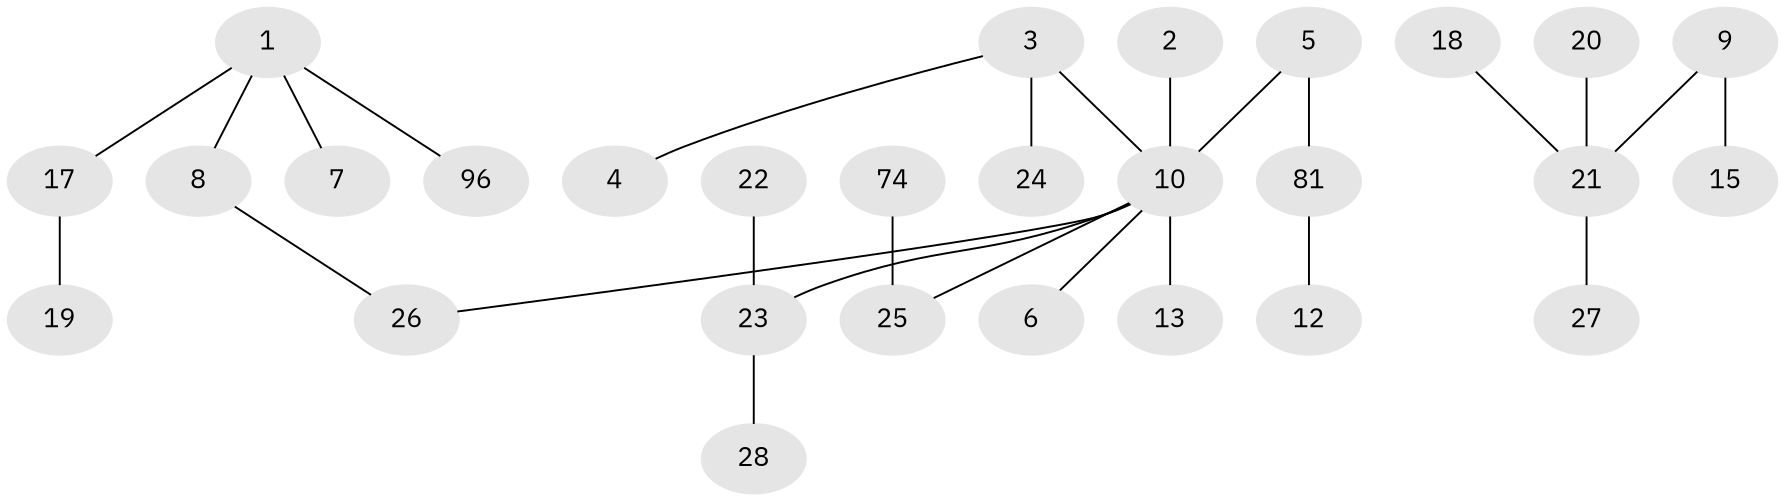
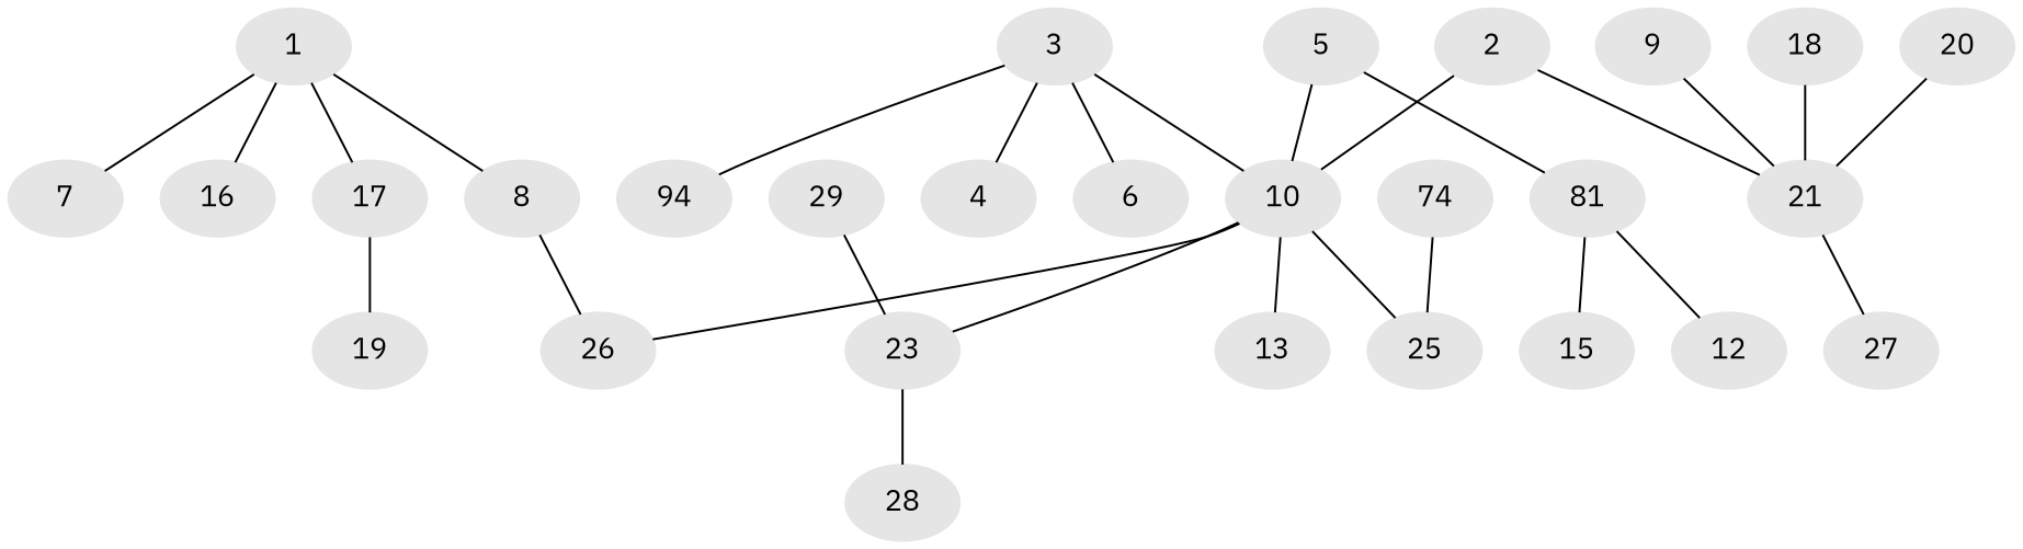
  graph {
    fontname="IBM Plex Sans"
    node [color=gray90 fontname="IBM Plex Sans" style=filled]
    edge [fontname="IBM Plex Sans" weight=1.0]
    1
    7
-   16 [label=96]
+   16
    17
    8
    19
    2
    10
    21
    13
    26
    23
    25
    27
    3
    4
    6
-   24
+   24 [label=94]
    5
    n20 [label=81]
    12
    15
    9
    28
    n25 [label=74]
    18
    20
-   22
+   22 [label=29]
    1 -- 7
    1 -- 16
    1 -- 17
    1 -- 8
    17 -- 19
    8 -- 26
    2 -- 10
+   2 -- 21
    10 -- 13
    10 -- 26
    10 -- 23
    10 -- 25
    21 -- 27
    23 -- 28
    3 -- 10
    3 -- 4
-   10 -- 6
+   3 -- 6
    3 -- 24
    5 -- 10
    5 -- n20
    n20 -- 12
-   9 -- 15
+   n20 -- 15
    9 -- 21
    n25 -- 25
    18 -- 21
    20 -- 21
    22 -- 23
  }
